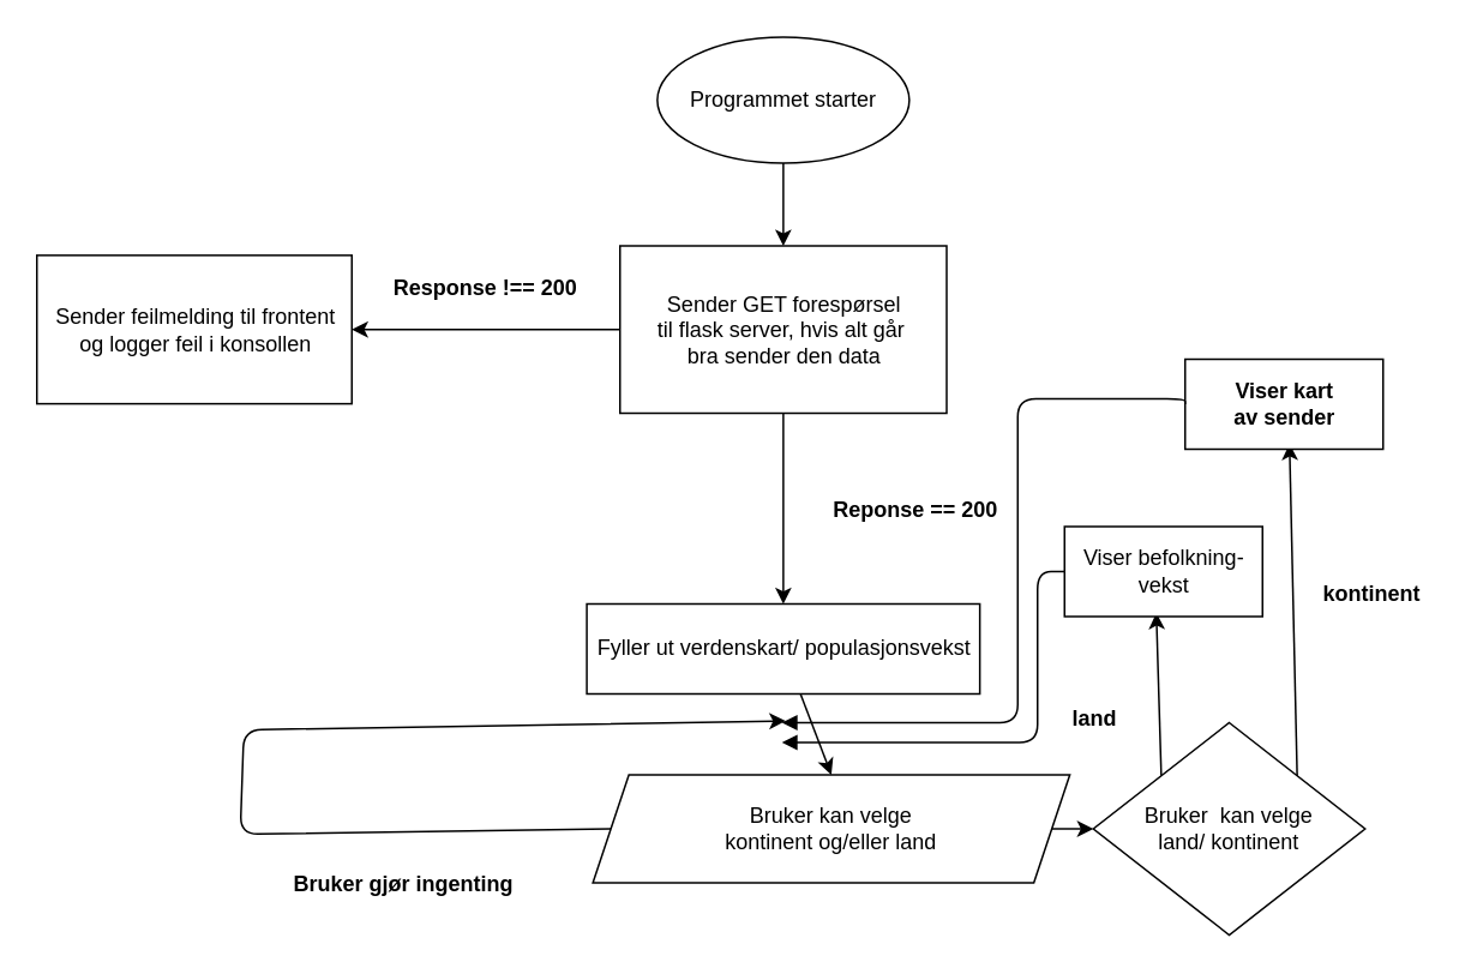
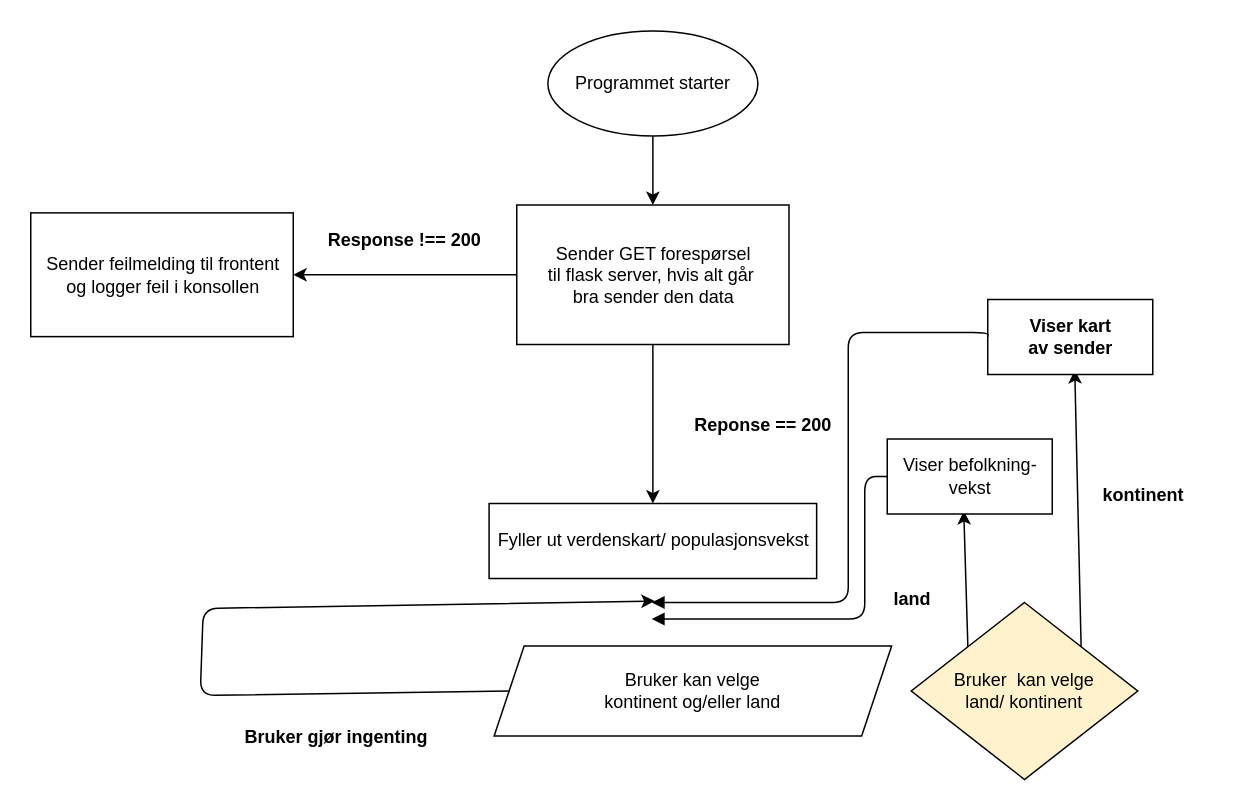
  <mxCell id="0" />
  <mxCell id="1" parent="0" />
  <mxCell id="2" style="edgeStyle=none;html=1;entryX=0.5;entryY=0;entryDx=0;entryDy=0;" parent="1" source="3" target="6" edge="1"><mxGeometry relative="1" as="geometry"><mxPoint x="414" y="136" as="targetPoint" /></mxGeometry></mxCell>
  <mxCell id="3" value="Programmet starter" style="ellipse;whiteSpace=wrap;html=1;" parent="1" vertex="1"><mxGeometry x="364.75" y="20" width="140" height="70" as="geometry" /></mxCell>
  <mxCell id="4" style="edgeStyle=none;html=1;exitX=0.5;exitY=1;exitDx=0;exitDy=0;" parent="1" source="6" target="8" edge="1"><mxGeometry relative="1" as="geometry"><mxPoint x="414" y="302" as="targetPoint" /></mxGeometry></mxCell>
  <mxCell id="5" style="edgeStyle=none;html=1;entryX=1;entryY=0.5;entryDx=0;entryDy=0;" parent="1" source="6" target="9" edge="1"><mxGeometry relative="1" as="geometry"><mxPoint x="260" y="182.5" as="targetPoint" /></mxGeometry></mxCell>
  <mxCell id="6" value="Sender GET forespørsel&lt;br&gt;til flask server, hvis alt går&amp;nbsp;&lt;br&gt;bra sender den data" style="html=1;" parent="1" vertex="1"><mxGeometry x="344" y="136" width="181.5" height="93" as="geometry" /></mxCell>
- <mxCell id="7" style="edgeStyle=none;html=1;entryX=0.5;entryY=0;entryDx=0;entryDy=0;" parent="1" source="8" target="14" edge="1"><mxGeometry relative="1" as="geometry" /></mxCell>
  <mxCell id="8" value="Fyller ut verdenskart/ populasjonsvekst" style="html=1;" parent="1" vertex="1"><mxGeometry x="325.56" y="335" width="218.37" height="50" as="geometry" /></mxCell>
  <mxCell id="9" value="Sender feilmelding til frontent&lt;br&gt;og logger feil i konsollen" style="html=1;" parent="1" vertex="1"><mxGeometry x="20" y="141.25" width="175" height="82.5" as="geometry" /></mxCell>
  <mxCell id="10" value="Reponse == 200" style="text;align=center;fontStyle=1;verticalAlign=middle;spacingLeft=3;spacingRight=3;strokeColor=none;rotatable=0;points=[[0,0.5],[1,0.5]];portConstraint=eastwest;" parent="1" vertex="1"><mxGeometry x="455" y="269" width="107" height="26" as="geometry" /></mxCell>
  <mxCell id="11" value="Response !== 200" style="text;align=center;fontStyle=1;verticalAlign=middle;spacingLeft=3;spacingRight=3;strokeColor=none;rotatable=0;points=[[0,0.5],[1,0.5]];portConstraint=eastwest;" parent="1" vertex="1"><mxGeometry x="239" y="146" width="61" height="26" as="geometry" /></mxCell>
  <mxCell id="12" style="edgeStyle=none;html=1;exitX=0;exitY=0.5;exitDx=0;exitDy=0;" parent="1" source="14" edge="1"><mxGeometry relative="1" as="geometry"><mxPoint x="436" y="400" as="targetPoint" /><Array as="points"><mxPoint x="133" y="463" /><mxPoint x="135" y="405" /></Array></mxGeometry></mxCell>
- <mxCell id="13" value="" style="edgeStyle=none;html=1;" parent="1" source="14" target="18" edge="1"><mxGeometry relative="1" as="geometry" /></mxCell>
  <mxCell id="14" value="Bruker kan velge &lt;br&gt;kontinent og/eller land" style="shape=parallelogram;perimeter=parallelogramPerimeter;whiteSpace=wrap;html=1;fixedSize=1;" parent="1" vertex="1"><mxGeometry x="328.93" y="430" width="265" height="60" as="geometry" /></mxCell>
  <mxCell id="15" value="Bruker gjør ingenting" style="text;align=center;fontStyle=1;verticalAlign=middle;spacingLeft=3;spacingRight=3;strokeColor=none;rotatable=0;points=[[0,0.5],[1,0.5]];portConstraint=eastwest;" parent="1" vertex="1"><mxGeometry x="184" y="477" width="80" height="26" as="geometry" /></mxCell>
  <mxCell id="16" style="edgeStyle=none;html=1;exitX=0;exitY=0;exitDx=0;exitDy=0;" parent="1" source="18" edge="1"><mxGeometry relative="1" as="geometry"><mxPoint x="642" y="340" as="targetPoint" /></mxGeometry></mxCell>
  <mxCell id="17" style="edgeStyle=none;html=1;exitX=1;exitY=0;exitDx=0;exitDy=0;" parent="1" source="18" edge="1"><mxGeometry relative="1" as="geometry"><mxPoint x="716" y="246" as="targetPoint" /><Array as="points" /></mxGeometry></mxCell>
- <mxCell id="18" value="Bruker&amp;nbsp; kan velge&lt;br&gt;land/ kontinent" style="rhombus;whiteSpace=wrap;html=1;" parent="1" vertex="1"><mxGeometry x="607" y="401" width="151" height="118" as="geometry" /></mxCell>
+ <mxCell id="18" value="Bruker&amp;nbsp; kan velge&lt;br&gt;land/ kontinent" style="rhombus;whiteSpace=wrap;html=1;fillColor=#fff2cc;" parent="1" vertex="1"><mxGeometry x="607" y="401" width="151" height="118" as="geometry" /></mxCell>
  <mxCell id="19" value="Viser befolkning-&lt;br&gt;vekst" style="html=1;" parent="1" vertex="1"><mxGeometry x="591" y="292" width="110" height="50" as="geometry" /></mxCell>
  <mxCell id="20" value="land" style="text;align=center;fontStyle=1;verticalAlign=middle;spacingLeft=3;spacingRight=3;strokeColor=none;rotatable=0;points=[[0,0.5],[1,0.5]];portConstraint=eastwest;" parent="1" vertex="1"><mxGeometry x="568" y="385" width="80" height="26" as="geometry" /></mxCell>
  <mxCell id="21" value="&lt;span style=&quot;font-weight: 700;&quot;&gt;Viser kart&lt;/span&gt;&lt;br style=&quot;padding: 0px; margin: 0px; font-weight: 700;&quot;&gt;&lt;span style=&quot;font-weight: 700;&quot;&gt;av sender&lt;/span&gt;" style="html=1;" parent="1" vertex="1"><mxGeometry x="658" y="199" width="110" height="50" as="geometry" /></mxCell>
  <mxCell id="22" value="kontinent" style="text;align=center;fontStyle=1;verticalAlign=middle;spacingLeft=3;spacingRight=3;strokeColor=none;rotatable=0;points=[[0,0.5],[1,0.5]];portConstraint=eastwest;" parent="1" vertex="1"><mxGeometry x="722" y="316" width="80" height="26" as="geometry" /></mxCell>
  <mxCell id="23" value="" style="endArrow=block;endFill=1;html=1;edgeStyle=orthogonalEdgeStyle;align=left;verticalAlign=top;exitX=0;exitY=0.5;exitDx=0;exitDy=0;" parent="1" source="21" edge="1"><mxGeometry x="-1" y="-41" relative="1" as="geometry"><mxPoint x="632" y="251" as="sourcePoint" /><mxPoint x="434" y="401" as="targetPoint" /><Array as="points"><mxPoint x="658" y="221" /><mxPoint x="565" y="221" /><mxPoint x="565" y="401" /></Array><mxPoint x="-21" y="36" as="offset" /></mxGeometry></mxCell>
  <mxCell id="24" value="" style="endArrow=block;endFill=1;html=1;edgeStyle=orthogonalEdgeStyle;align=left;verticalAlign=top;exitX=0;exitY=0.5;exitDx=0;exitDy=0;" parent="1" source="19" edge="1"><mxGeometry x="-1" relative="1" as="geometry"><mxPoint x="562" y="158.62" as="sourcePoint" /><mxPoint x="434" y="412" as="targetPoint" /><Array as="points"><mxPoint x="576" y="317" /></Array></mxGeometry></mxCell>
